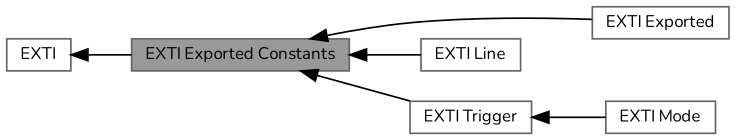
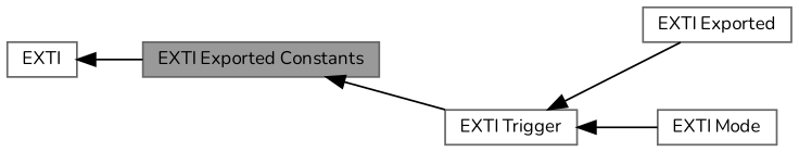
  digraph {
    fontname=Nunito
    rankdir=LR
    node [color=grey40 fillcolor=white fontname=Nunito fontsize=10 shape=box style=filled]
    edge [dir=back fontname=Nunito fontsize=10 labelfontname=Helvetica labelfontsize=10 shape=plaintext style=solid]
    n1 [height=0.2 label=EXTI width=0.4]
    n2 [color=gray40 fillcolor=grey60 fontcolor=black height=0.2 label="EXTI Exported Constants" width=0.4]
    n3 [height=0.2 label="EXTI Exported" width=0.4]
-   n4 [height=0.2 label="EXTI Line" width=0.4]
    n5 [height=0.2 label="EXTI Trigger" width=0.4]
    n6 [height=0.2 label="EXTI Mode" width=0.4]
    n1 -> n2
-   n2 -> n3
-   n2 -> n4
+   n5 -> n3
    n2 -> n5
    n5 -> n6
  }
